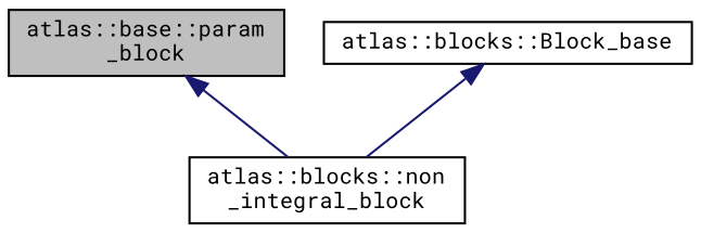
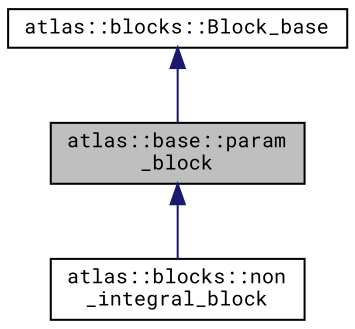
  digraph {
    fontname="Roboto Mono"
    node [color=black fillcolor=white fontname="Roboto Mono" fontsize=10 shape=record style=filled]
    edge [color=midnightblue dir=back fontname="Roboto Mono" fontsize=10 labelfontname=Helvetica labelfontsize=10 style=solid]
    n1 [fillcolor=grey75 fontcolor=black height=0.2 label="atlas::base::param\l_block" width=0.4]
    n2 [height=0.2 label="atlas::blocks::non\l_integral_block" width=0.4]
    n3 [height=0.2 label="atlas::blocks::Block_base" width=0.4]
    n1 -> n2
-   n3 -> n2
+   n3 -> n1
  }
